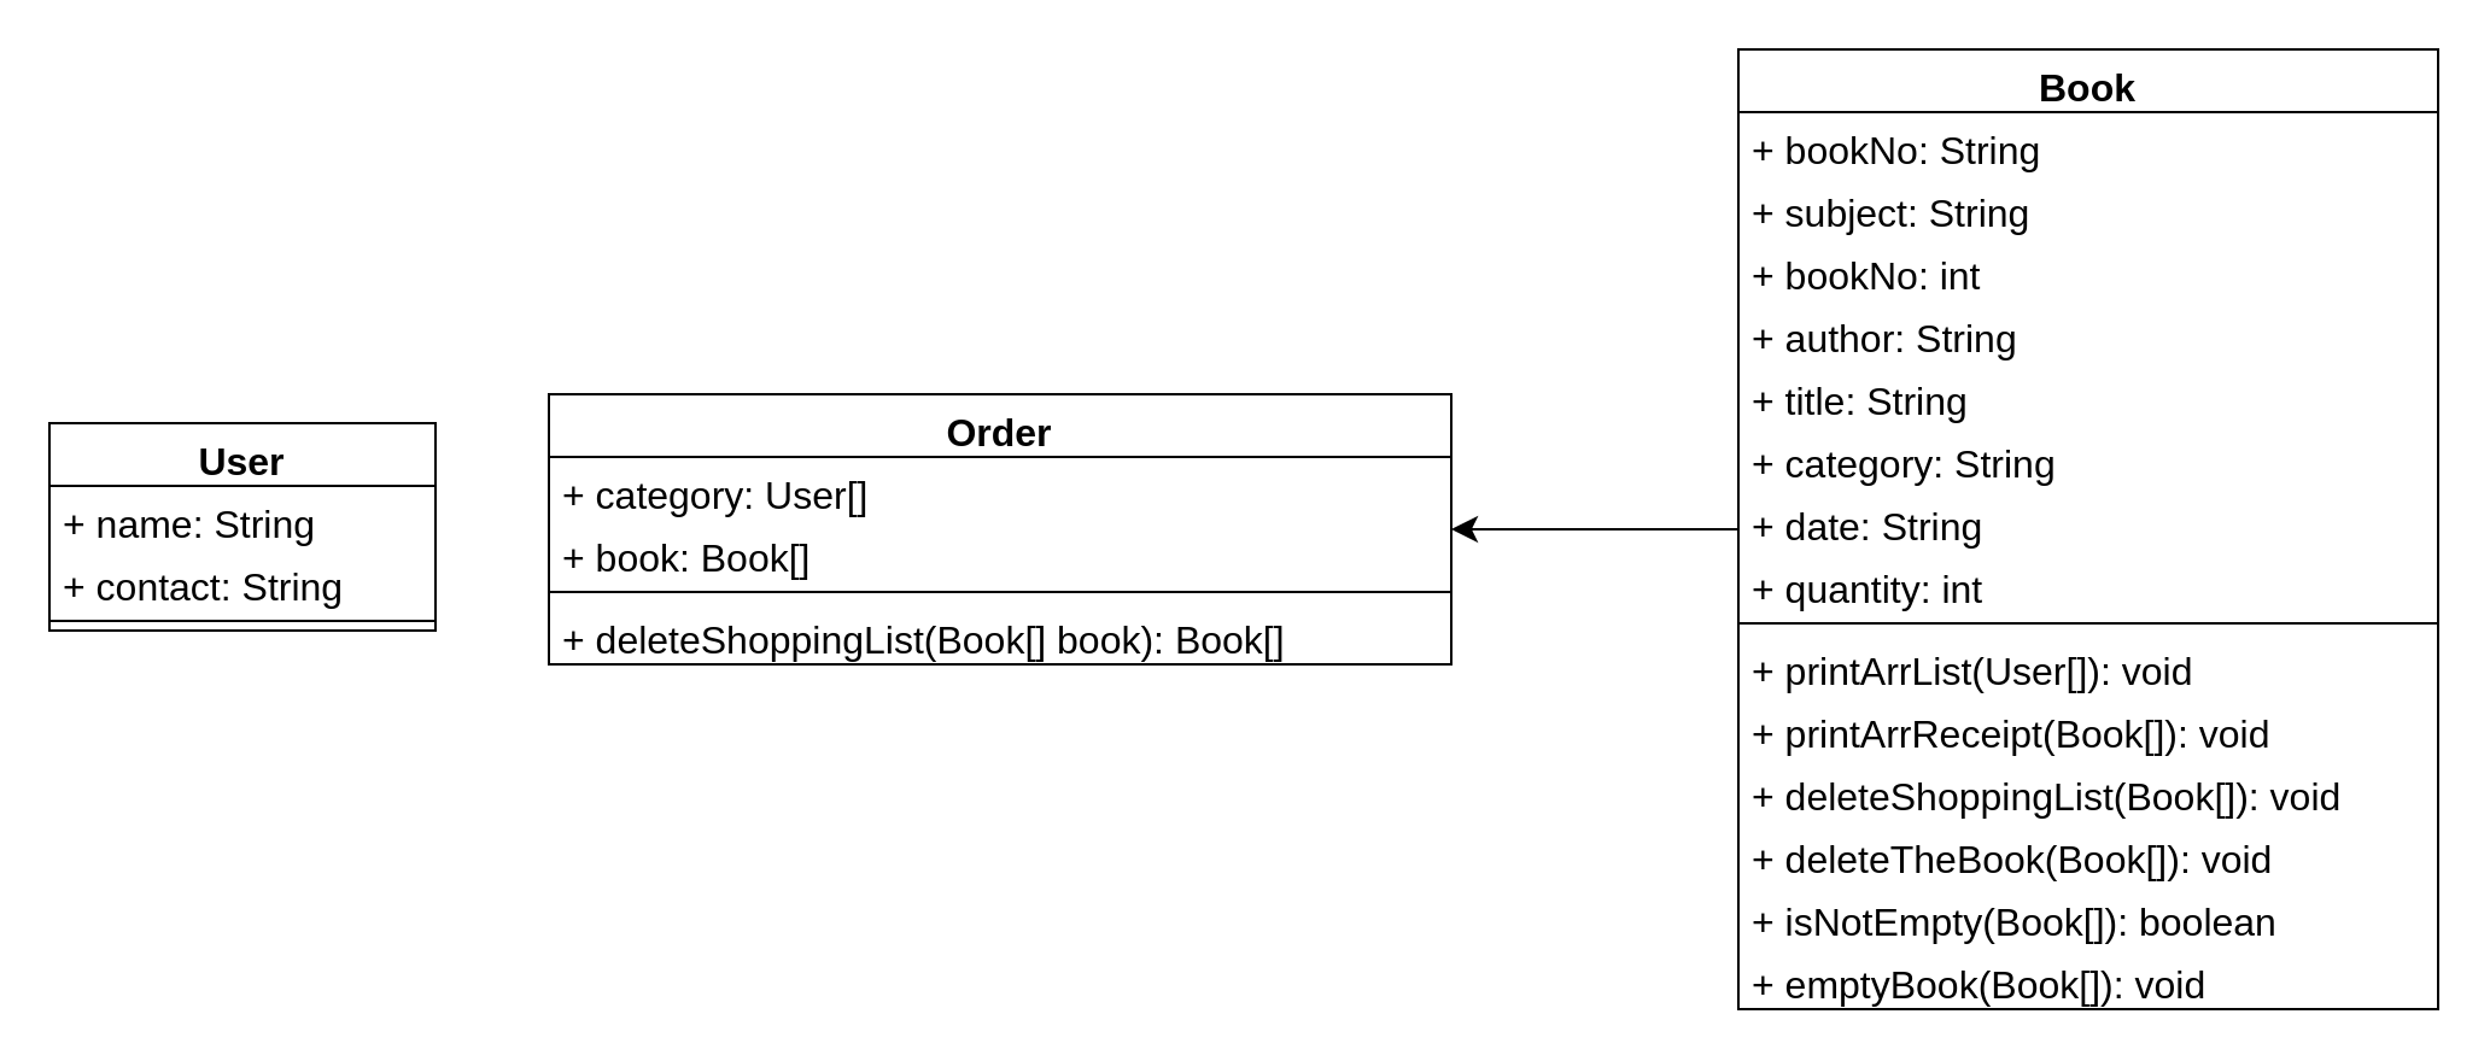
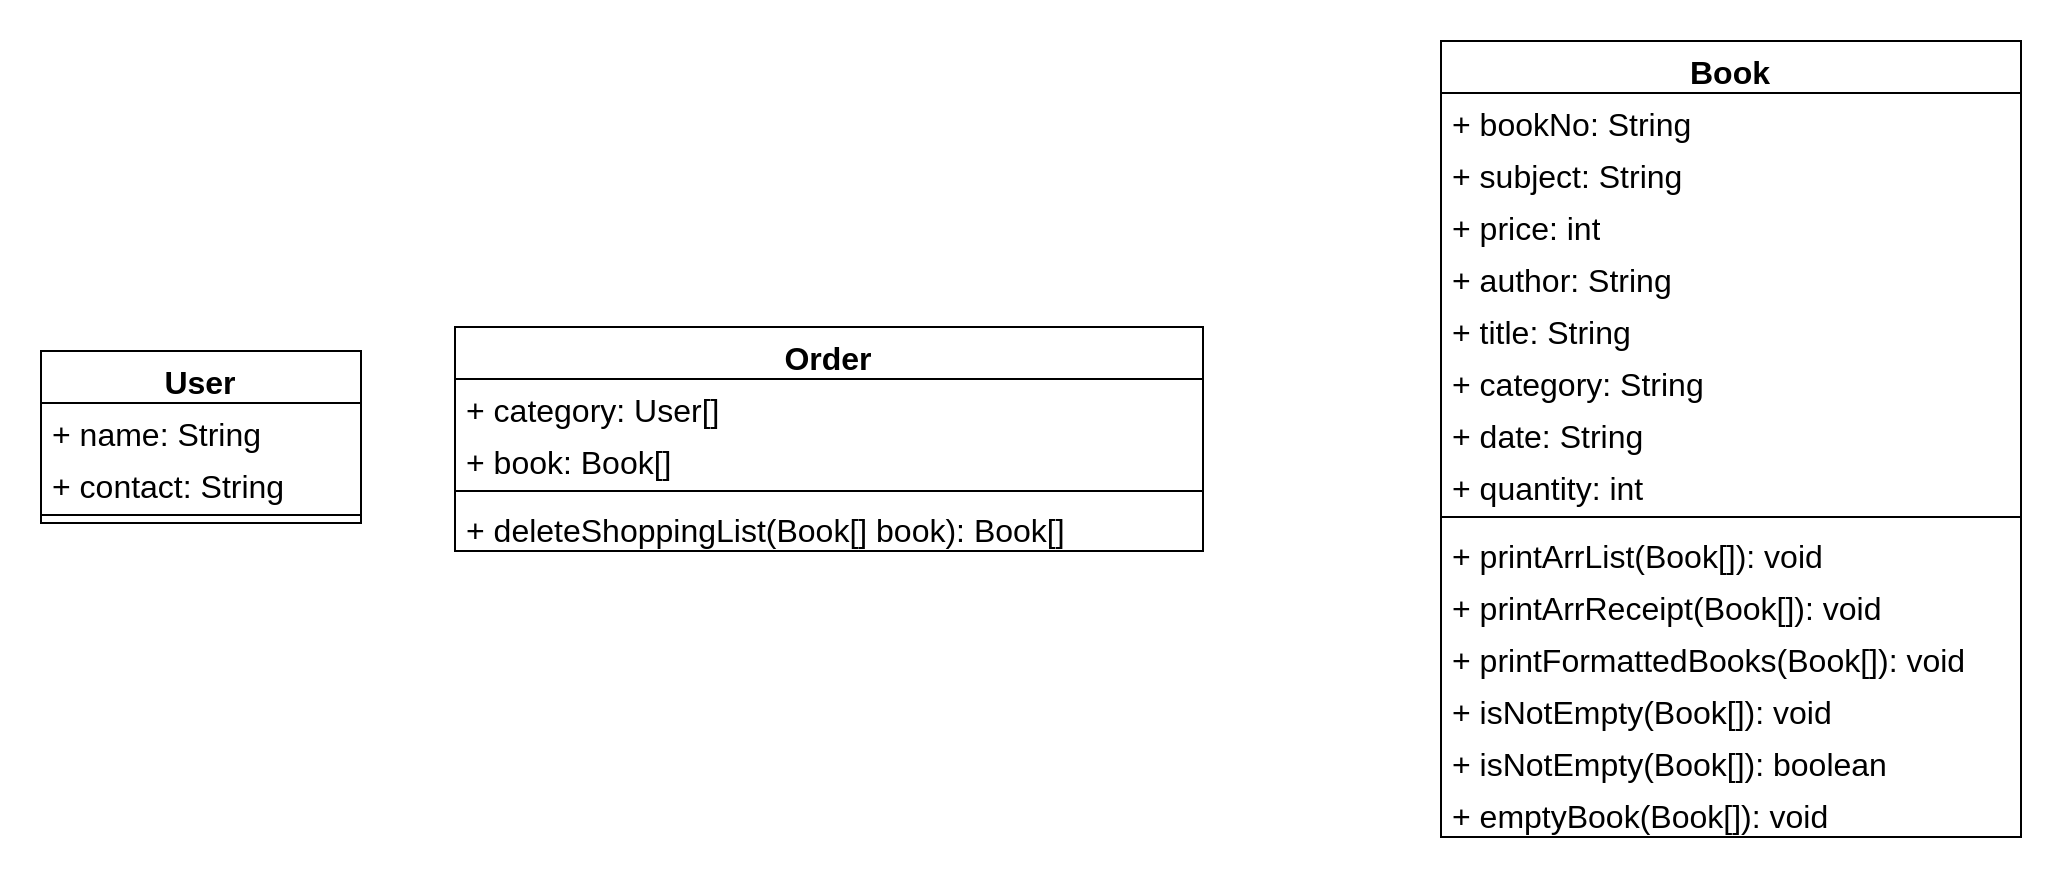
  <mxCell id="0" />
  <mxCell id="1" parent="0" />
  <mxCell id="2" value="Book" style="swimlane;fontStyle=1;align=center;verticalAlign=top;childLayout=stackLayout;horizontal=1;startSize=26;horizontalStack=0;resizeParent=1;resizeParentMax=0;resizeLast=0;collapsible=1;marginBottom=0;whiteSpace=wrap;html=1;fontSize=16;" vertex="1" parent="1"><mxGeometry x="720" y="20" width="290" height="398" as="geometry" /></mxCell>
  <mxCell id="3" value="+ bookNo: String" style="text;strokeColor=none;fillColor=none;align=left;verticalAlign=top;spacingLeft=4;spacingRight=4;overflow=hidden;rotatable=0;points=[[0,0.5],[1,0.5]];portConstraint=eastwest;whiteSpace=wrap;html=1;fontSize=16;" vertex="1" parent="2"><mxGeometry y="26" width="290" height="26" as="geometry" /></mxCell>
  <mxCell id="4" value="+ subject: String" style="text;strokeColor=none;fillColor=none;align=left;verticalAlign=top;spacingLeft=4;spacingRight=4;overflow=hidden;rotatable=0;points=[[0,0.5],[1,0.5]];portConstraint=eastwest;whiteSpace=wrap;html=1;fontSize=16;" vertex="1" parent="2"><mxGeometry y="52" width="290" height="26" as="geometry" /></mxCell>
- <mxCell id="5" value="+ bookNo: int" style="text;strokeColor=none;fillColor=none;align=left;verticalAlign=top;spacingLeft=4;spacingRight=4;overflow=hidden;rotatable=0;points=[[0,0.5],[1,0.5]];portConstraint=eastwest;whiteSpace=wrap;html=1;fontSize=16;" vertex="1" parent="2"><mxGeometry y="78" width="290" height="26" as="geometry" /></mxCell>
+ <mxCell id="5" value="+ price: int" style="text;strokeColor=none;fillColor=none;align=left;verticalAlign=top;spacingLeft=4;spacingRight=4;overflow=hidden;rotatable=0;points=[[0,0.5],[1,0.5]];portConstraint=eastwest;whiteSpace=wrap;html=1;fontSize=16;" vertex="1" parent="2"><mxGeometry y="78" width="290" height="26" as="geometry" /></mxCell>
  <mxCell id="6" value="+ author: String" style="text;strokeColor=none;fillColor=none;align=left;verticalAlign=top;spacingLeft=4;spacingRight=4;overflow=hidden;rotatable=0;points=[[0,0.5],[1,0.5]];portConstraint=eastwest;whiteSpace=wrap;html=1;fontSize=16;" vertex="1" parent="2"><mxGeometry y="104" width="290" height="26" as="geometry" /></mxCell>
  <mxCell id="7" value="+ title: String" style="text;strokeColor=none;fillColor=none;align=left;verticalAlign=top;spacingLeft=4;spacingRight=4;overflow=hidden;rotatable=0;points=[[0,0.5],[1,0.5]];portConstraint=eastwest;whiteSpace=wrap;html=1;fontSize=16;" vertex="1" parent="2"><mxGeometry y="130" width="290" height="26" as="geometry" /></mxCell>
  <mxCell id="8" value="+ category: String" style="text;strokeColor=none;fillColor=none;align=left;verticalAlign=top;spacingLeft=4;spacingRight=4;overflow=hidden;rotatable=0;points=[[0,0.5],[1,0.5]];portConstraint=eastwest;whiteSpace=wrap;html=1;fontSize=16;" vertex="1" parent="2"><mxGeometry y="156" width="290" height="26" as="geometry" /></mxCell>
  <mxCell id="9" value="+ date: String" style="text;strokeColor=none;fillColor=none;align=left;verticalAlign=top;spacingLeft=4;spacingRight=4;overflow=hidden;rotatable=0;points=[[0,0.5],[1,0.5]];portConstraint=eastwest;whiteSpace=wrap;html=1;fontSize=16;" vertex="1" parent="2"><mxGeometry y="182" width="290" height="26" as="geometry" /></mxCell>
  <mxCell id="10" value="+ quantity: int" style="text;strokeColor=none;fillColor=none;align=left;verticalAlign=top;spacingLeft=4;spacingRight=4;overflow=hidden;rotatable=0;points=[[0,0.5],[1,0.5]];portConstraint=eastwest;whiteSpace=wrap;html=1;fontSize=16;" vertex="1" parent="2"><mxGeometry y="208" width="290" height="26" as="geometry" /></mxCell>
  <mxCell id="11" value="" style="line;strokeWidth=1;fillColor=none;align=left;verticalAlign=middle;spacingTop=-1;spacingLeft=3;spacingRight=3;rotatable=0;labelPosition=right;points=[];portConstraint=eastwest;strokeColor=inherit;fontSize=16;" vertex="1" parent="2"><mxGeometry y="234" width="290" height="8" as="geometry" /></mxCell>
- <mxCell id="12" value="+ printArrList(User[]): void" style="text;strokeColor=none;fillColor=none;align=left;verticalAlign=top;spacingLeft=4;spacingRight=4;overflow=hidden;rotatable=0;points=[[0,0.5],[1,0.5]];portConstraint=eastwest;whiteSpace=wrap;html=1;fontSize=16;" vertex="1" parent="2"><mxGeometry y="242" width="290" height="26" as="geometry" /></mxCell>
+ <mxCell id="12" value="+ printArrList(Book[]): void" style="text;strokeColor=none;fillColor=none;align=left;verticalAlign=top;spacingLeft=4;spacingRight=4;overflow=hidden;rotatable=0;points=[[0,0.5],[1,0.5]];portConstraint=eastwest;whiteSpace=wrap;html=1;fontSize=16;" vertex="1" parent="2"><mxGeometry y="242" width="290" height="26" as="geometry" /></mxCell>
  <mxCell id="13" value="+ printArrReceipt(Book[]): void" style="text;strokeColor=none;fillColor=none;align=left;verticalAlign=top;spacingLeft=4;spacingRight=4;overflow=hidden;rotatable=0;points=[[0,0.5],[1,0.5]];portConstraint=eastwest;whiteSpace=wrap;html=1;fontSize=16;" vertex="1" parent="2"><mxGeometry y="268" width="290" height="26" as="geometry" /></mxCell>
- <mxCell id="14" value="+ deleteShoppingList(Book[]): void" style="text;strokeColor=none;fillColor=none;align=left;verticalAlign=top;spacingLeft=4;spacingRight=4;overflow=hidden;rotatable=0;points=[[0,0.5],[1,0.5]];portConstraint=eastwest;whiteSpace=wrap;html=1;fontSize=16;" vertex="1" parent="2"><mxGeometry y="294" width="290" height="26" as="geometry" /></mxCell>
- <mxCell id="15" value="+ deleteTheBook(Book[]): void" style="text;strokeColor=none;fillColor=none;align=left;verticalAlign=top;spacingLeft=4;spacingRight=4;overflow=hidden;rotatable=0;points=[[0,0.5],[1,0.5]];portConstraint=eastwest;whiteSpace=wrap;html=1;fontSize=16;" vertex="1" parent="2"><mxGeometry y="320" width="290" height="26" as="geometry" /></mxCell>
+ <mxCell id="14" value="+ printFormattedBooks(Book[]): void" style="text;strokeColor=none;fillColor=none;align=left;verticalAlign=top;spacingLeft=4;spacingRight=4;overflow=hidden;rotatable=0;points=[[0,0.5],[1,0.5]];portConstraint=eastwest;whiteSpace=wrap;html=1;fontSize=16;" vertex="1" parent="2"><mxGeometry y="294" width="290" height="26" as="geometry" /></mxCell>
+ <mxCell id="15" value="+ isNotEmpty(Book[]): void" style="text;strokeColor=none;fillColor=none;align=left;verticalAlign=top;spacingLeft=4;spacingRight=4;overflow=hidden;rotatable=0;points=[[0,0.5],[1,0.5]];portConstraint=eastwest;whiteSpace=wrap;html=1;fontSize=16;" vertex="1" parent="2"><mxGeometry y="320" width="290" height="26" as="geometry" /></mxCell>
  <mxCell id="16" value="+ isNotEmpty(Book[]): boolean" style="text;strokeColor=none;fillColor=none;align=left;verticalAlign=top;spacingLeft=4;spacingRight=4;overflow=hidden;rotatable=0;points=[[0,0.5],[1,0.5]];portConstraint=eastwest;whiteSpace=wrap;html=1;fontSize=16;" vertex="1" parent="2"><mxGeometry y="346" width="290" height="26" as="geometry" /></mxCell>
  <mxCell id="17" value="+ emptyBook(Book[]): void" style="text;strokeColor=none;fillColor=none;align=left;verticalAlign=top;spacingLeft=4;spacingRight=4;overflow=hidden;rotatable=0;points=[[0,0.5],[1,0.5]];portConstraint=eastwest;whiteSpace=wrap;html=1;fontSize=16;" vertex="1" parent="2"><mxGeometry y="372" width="290" height="26" as="geometry" /></mxCell>
  <mxCell id="18" value="User" style="swimlane;fontStyle=1;align=center;verticalAlign=top;childLayout=stackLayout;horizontal=1;startSize=26;horizontalStack=0;resizeParent=1;resizeParentMax=0;resizeLast=0;collapsible=1;marginBottom=0;whiteSpace=wrap;html=1;fontSize=16;" vertex="1" parent="1"><mxGeometry x="20" y="175" width="160" height="86" as="geometry" /></mxCell>
  <mxCell id="19" value="+ name: String" style="text;strokeColor=none;fillColor=none;align=left;verticalAlign=top;spacingLeft=4;spacingRight=4;overflow=hidden;rotatable=0;points=[[0,0.5],[1,0.5]];portConstraint=eastwest;whiteSpace=wrap;html=1;fontSize=16;" vertex="1" parent="18"><mxGeometry y="26" width="160" height="26" as="geometry" /></mxCell>
  <mxCell id="20" value="+ contact: String" style="text;strokeColor=none;fillColor=none;align=left;verticalAlign=top;spacingLeft=4;spacingRight=4;overflow=hidden;rotatable=0;points=[[0,0.5],[1,0.5]];portConstraint=eastwest;whiteSpace=wrap;html=1;fontSize=16;" vertex="1" parent="18"><mxGeometry y="52" width="160" height="26" as="geometry" /></mxCell>
  <mxCell id="21" value="" style="line;strokeWidth=1;fillColor=none;align=left;verticalAlign=middle;spacingTop=-1;spacingLeft=3;spacingRight=3;rotatable=0;labelPosition=right;points=[];portConstraint=eastwest;strokeColor=inherit;fontSize=16;" vertex="1" parent="18"><mxGeometry y="78" width="160" height="8" as="geometry" /></mxCell>
  <mxCell id="22" value="Order" style="swimlane;fontStyle=1;align=center;verticalAlign=top;childLayout=stackLayout;horizontal=1;startSize=26;horizontalStack=0;resizeParent=1;resizeParentMax=0;resizeLast=0;collapsible=1;marginBottom=0;whiteSpace=wrap;html=1;fontSize=16;" vertex="1" parent="1"><mxGeometry x="227" y="163" width="374" height="112" as="geometry" /></mxCell>
  <mxCell id="23" value="+ category: User[]" style="text;strokeColor=none;fillColor=none;align=left;verticalAlign=top;spacingLeft=4;spacingRight=4;overflow=hidden;rotatable=0;points=[[0,0.5],[1,0.5]];portConstraint=eastwest;whiteSpace=wrap;html=1;fontSize=16;" vertex="1" parent="22"><mxGeometry y="26" width="374" height="26" as="geometry" /></mxCell>
  <mxCell id="24" value="+ book: Book[]" style="text;strokeColor=none;fillColor=none;align=left;verticalAlign=top;spacingLeft=4;spacingRight=4;overflow=hidden;rotatable=0;points=[[0,0.5],[1,0.5]];portConstraint=eastwest;whiteSpace=wrap;html=1;fontSize=16;" vertex="1" parent="22"><mxGeometry y="52" width="374" height="26" as="geometry" /></mxCell>
  <mxCell id="25" value="" style="line;strokeWidth=1;fillColor=none;align=left;verticalAlign=middle;spacingTop=-1;spacingLeft=3;spacingRight=3;rotatable=0;labelPosition=right;points=[];portConstraint=eastwest;strokeColor=inherit;fontSize=16;" vertex="1" parent="22"><mxGeometry y="78" width="374" height="8" as="geometry" /></mxCell>
  <mxCell id="26" value="+ deleteShoppingList(Book[] book): Book[]" style="text;strokeColor=none;fillColor=none;align=left;verticalAlign=top;spacingLeft=4;spacingRight=4;overflow=hidden;rotatable=0;points=[[0,0.5],[1,0.5]];portConstraint=eastwest;whiteSpace=wrap;html=1;fontSize=16;" vertex="1" parent="22"><mxGeometry y="86" width="374" height="26" as="geometry" /></mxCell>
- <mxCell id="27" style="edgeStyle=none;curved=1;rounded=0;orthogonalLoop=1;jettySize=auto;html=1;fontSize=12;startSize=8;endSize=8;" edge="1" parent="1" source="2" target="22"><mxGeometry relative="1" as="geometry" /></mxCell>
